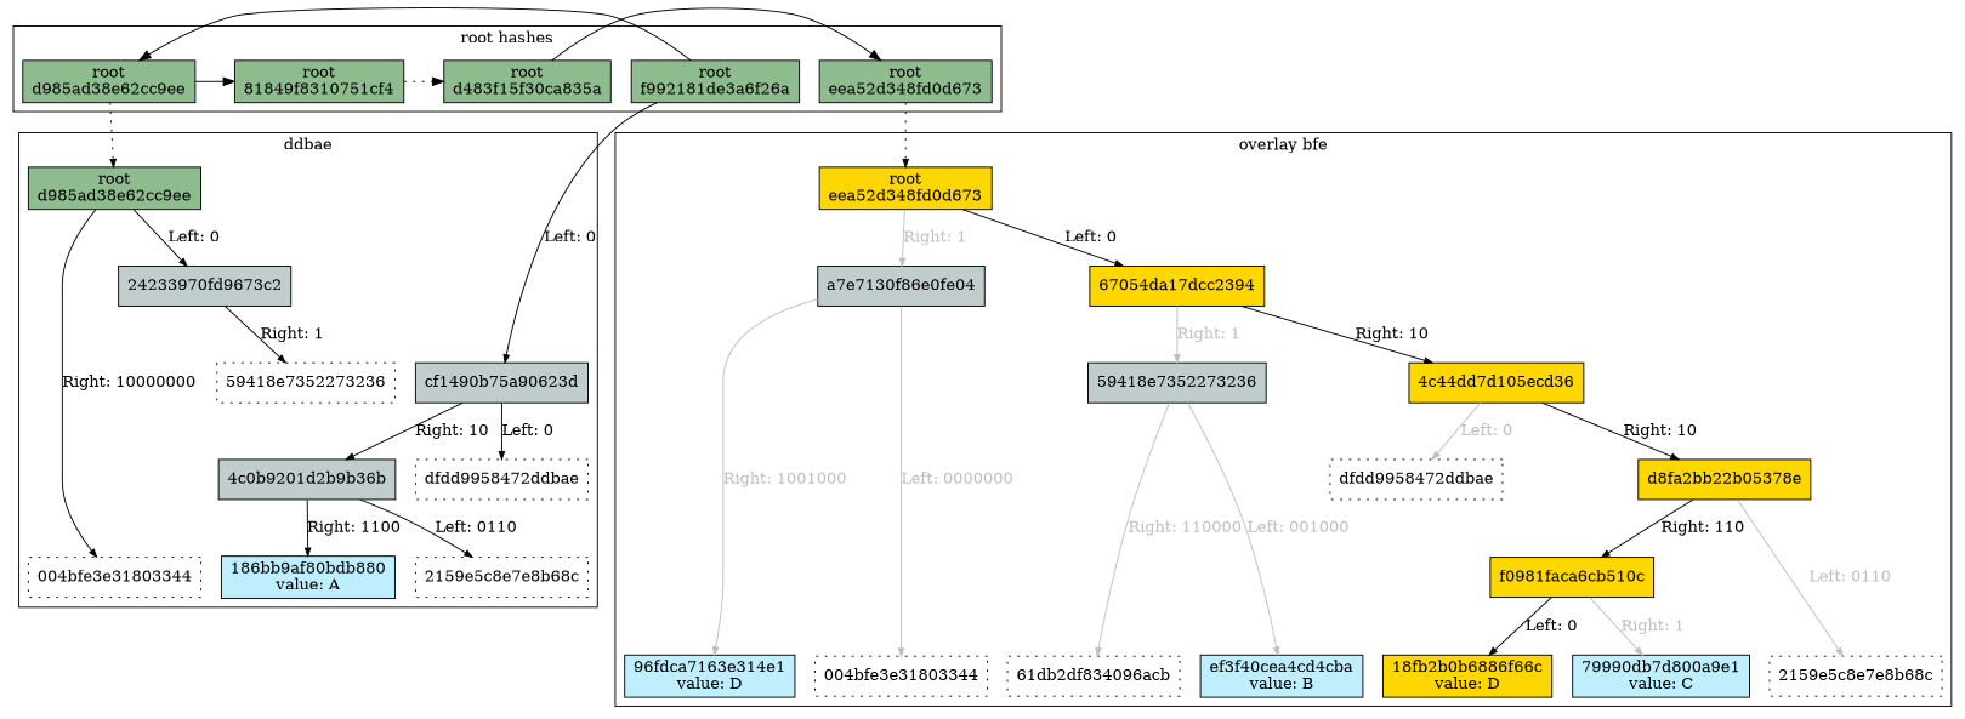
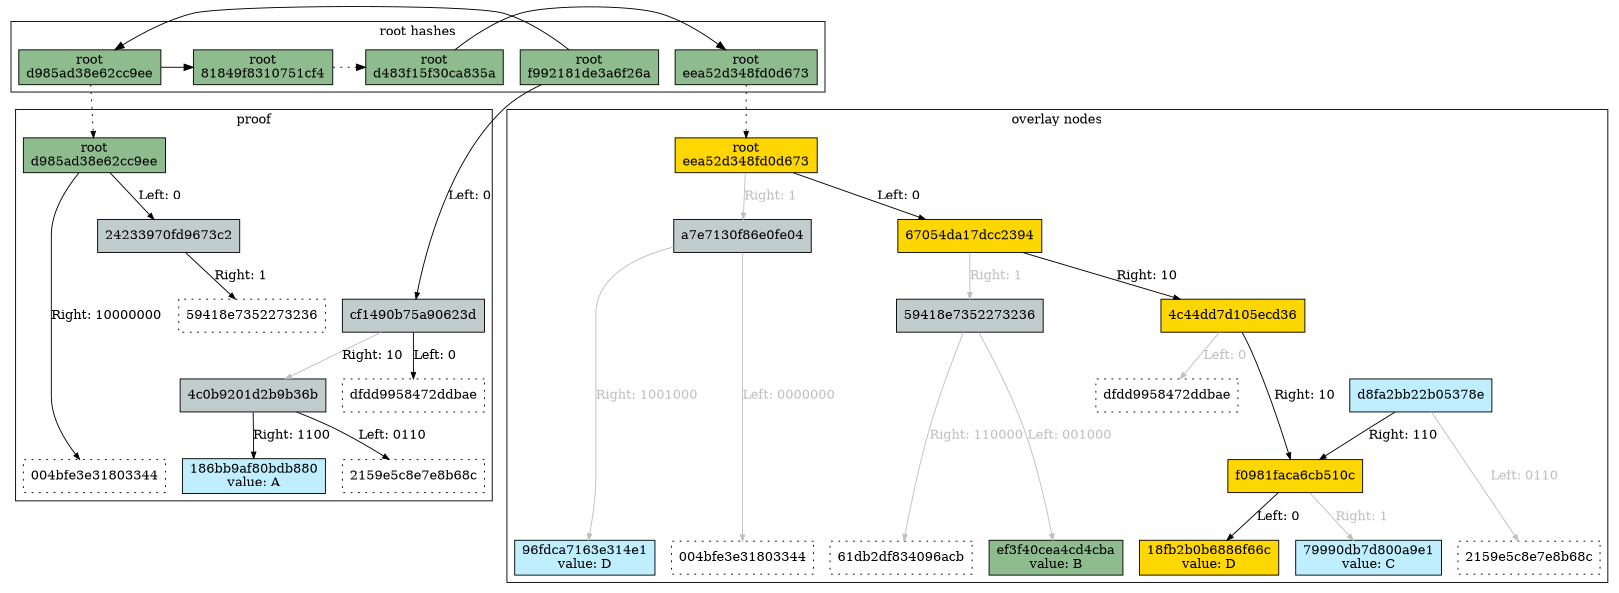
  digraph {
    newrank=true
    node [shape=box style=filled ordering=out]
    edge [arrowsize=0.7 nojustify=true]
    n1 [fillcolor=darkseagreen label="root\nd985ad38e62cc9ee" ordering=""]
    n2 [fillcolor=darkseagreen label="root\n81849f8310751cf4" ordering=""]
    n3 [fillcolor=darkseagreen label="root\neea52d348fd0d673" ordering=""]
    n4 [fillcolor=darkseagreen label="root\nf992181de3a6f26a" ordering=""]
    n5 [fillcolor=darkseagreen label="root\nd483f15f30ca835a" ordering=""]
    n6 [fillcolor=darkseagreen label="root\nd985ad38e62cc9ee"]
    n7 [fillcolor=azure3 label="24233970fd9673c2"]
    n8 [fillcolor=azure3 label=cf1490b75a90623d]
    n9 [label="59418e7352273236" style=dotted]
    n10 [label=dfdd9958472ddbae style=dotted]
    n11 [fillcolor=azure3 label="4c0b9201d2b9b36b"]
    n12 [label="2159e5c8e7e8b68c" style=dotted]
    n13 [fillcolor=lightblue1 label="186bb9af80bdb880\nvalue: A"]
    n14 [label="004bfe3e31803344" style=dotted]
    n15 [fillcolor=gold1 label="root\neea52d348fd0d673"]
    n16 [fillcolor=gold1 label="67054da17dcc2394"]
    n17 [fillcolor=azure3 label=a7e7130f86e0fe04]
    n18 [fillcolor=gold1 label="4c44dd7d105ecd36"]
    n19 [fillcolor=azure3 label="59418e7352273236"]
    n20 [label=dfdd9958472ddbae style=dotted]
-   n21 [fillcolor=gold1 label=d8fa2bb22b05378e]
+   n21 [fillcolor=lightblue1 label=d8fa2bb22b05378e]
    n22 [label="2159e5c8e7e8b68c" style=dotted]
    n23 [fillcolor=gold1 label="18fb2b0b6886f66c\nvalue: D"]
    n24 [fillcolor=lightblue1 label="79990db7d800a9e1\nvalue: C"]
-   n25 [fillcolor=lightblue1 label="ef3f40cea4cd4cba\nvalue: B"]
+   n25 [fillcolor=darkseagreen label="ef3f40cea4cd4cba\nvalue: B"]
    n26 [label="61db2df834096acb" style=dotted]
    n27 [label="004bfe3e31803344" style=dotted]
    n28 [fillcolor=lightblue1 label="96fdca7163e314e1\nvalue: D"]
    n29 [fillcolor=gold1 label=f0981faca6cb510c]
    subgraph cluster_1 {
      label="root hashes"
      rank=same
      n1
      n2
      n3
      n4
      n5
    }
    subgraph cluster_2 {
-     label=ddbae
+     label=proof
      subgraph sub_3 {
        label=proof
        rank=same
        n6
      }
      subgraph sub_4 {
        label=proof
        rank=same
        n7
      }
      subgraph sub_5 {
        label=proof
        rank=same
        n8
        n9
      }
      subgraph sub_6 {
        label=proof
        rank=same
        n10
      }
      subgraph sub_7 {
        label=proof
        rank=same
        n11
      }
      subgraph sub_8 {
        label=proof
        rank=same
        n12
        n13
        n14
      }
    }
    subgraph cluster_9 {
-     label="overlay bfe"
+     label="overlay nodes"
      subgraph sub_10 {
        label="overlay nodes"
        rank=same
        n15
      }
      subgraph sub_11 {
        label="overlay nodes"
        rank=same
        n16
        n17
      }
      subgraph sub_12 {
        label="overlay nodes"
        rank=same
        n18
        n19
      }
      subgraph sub_13 {
        label="overlay nodes"
        rank=same
        n20
      }
      subgraph sub_14 {
        label="overlay nodes"
        rank=same
        n21
      }
      subgraph sub_15 {
        label="overlay nodes"
        rank=same
        n22
        n23
        n24
        n25
        n26
        n27
        n28
      }
      subgraph sub_16 {
        label="overlay nodes"
        rank=same
        n29
      }
    }
    n1 -> n2 [arrowsize="" nojustify=""]
    n1 -> n6 [style=dotted nojustify=""]
    n2 -> n5 [style=dotted arrowsize="" nojustify=""]
    n3 -> n15 [style=dotted nojustify=""]
    n4 -> n1 [arrowsize="" nojustify=""]
    n4 -> n8 [label="Left: 0"]
    n5 -> n3 [arrowsize="" nojustify=""]
    n6 -> n7 [label="Left: 0"]
    n6 -> n14 [label="Right: 10000000"]
    n7 -> n9 [label="Right: 1"]
    n8 -> n10 [label="Left: 0"]
-   n8 -> n11 [label="Right: 10"]
+   n8 -> n11 [label="Right: 10" color=gray75]
    n11 -> n12 [label="Left: 0110"]
    n11 -> n13 [label="Right: 1100"]
    n15 -> n16 [color=black fontcolor=black label="Left: 0"]
    n15 -> n17 [color=gray75 fontcolor=gray75 label="Right: 1"]
    n16 -> n18 [color=black fontcolor=black label="Right: 10"]
    n16 -> n19 [color=gray75 fontcolor=gray75 label="Right: 1"]
    n17 -> n27 [color=gray75 fontcolor=gray75 label="Left: 0000000"]
    n17 -> n28 [color=gray75 fontcolor=gray75 label="Right: 1001000"]
    n18 -> n20 [color=gray75 fontcolor=gray75 label="Left: 0"]
-   n18 -> n21 [color=black fontcolor=black label="Right: 10"]
+   n18 -> n29 [color=black fontcolor=black label="Right: 10"]
    n19 -> n25 [color=gray75 fontcolor=gray75 label="Left: 001000"]
    n19 -> n26 [color=gray75 fontcolor=gray75 label="Right: 110000"]
    n21 -> n22 [color=gray75 fontcolor=gray75 label="Left: 0110"]
    n21 -> n29 [color=black fontcolor=black label="Right: 110"]
    n29 -> n23 [color=black fontcolor=black label="Left: 0"]
    n29 -> n24 [color=gray75 fontcolor=gray75 label="Right: 1"]
  }
